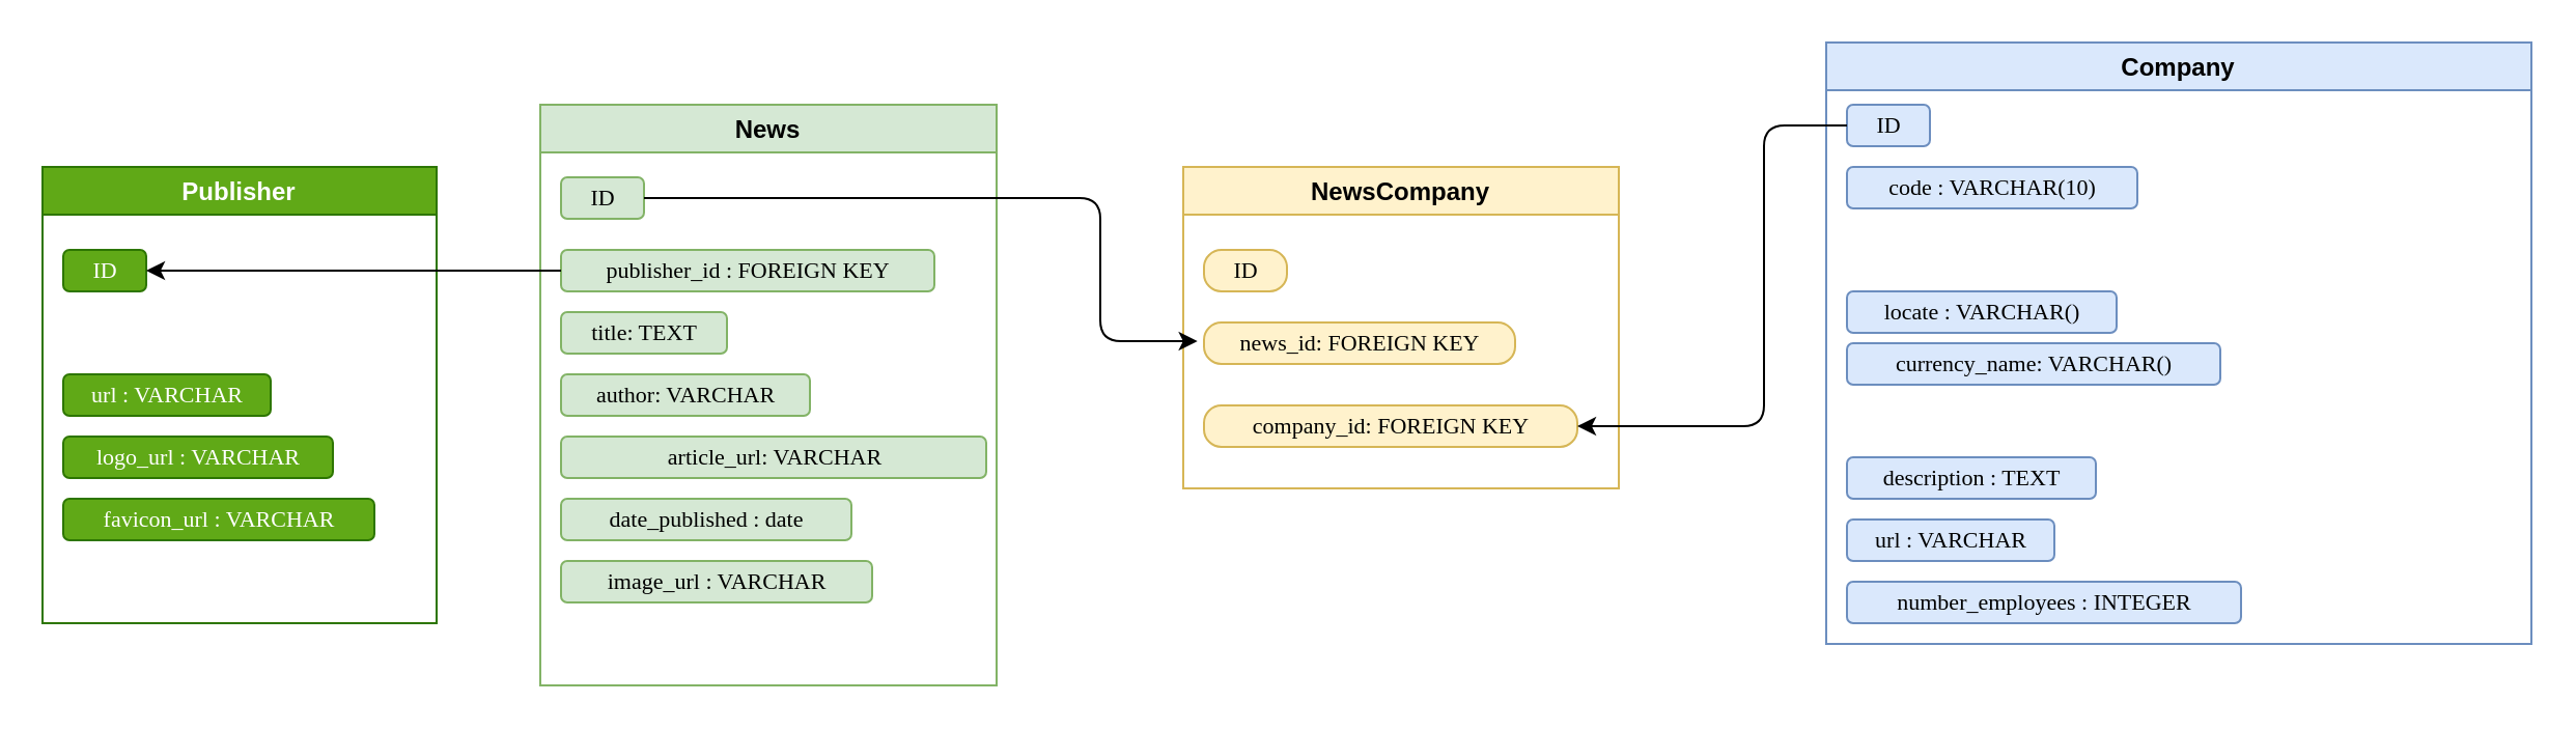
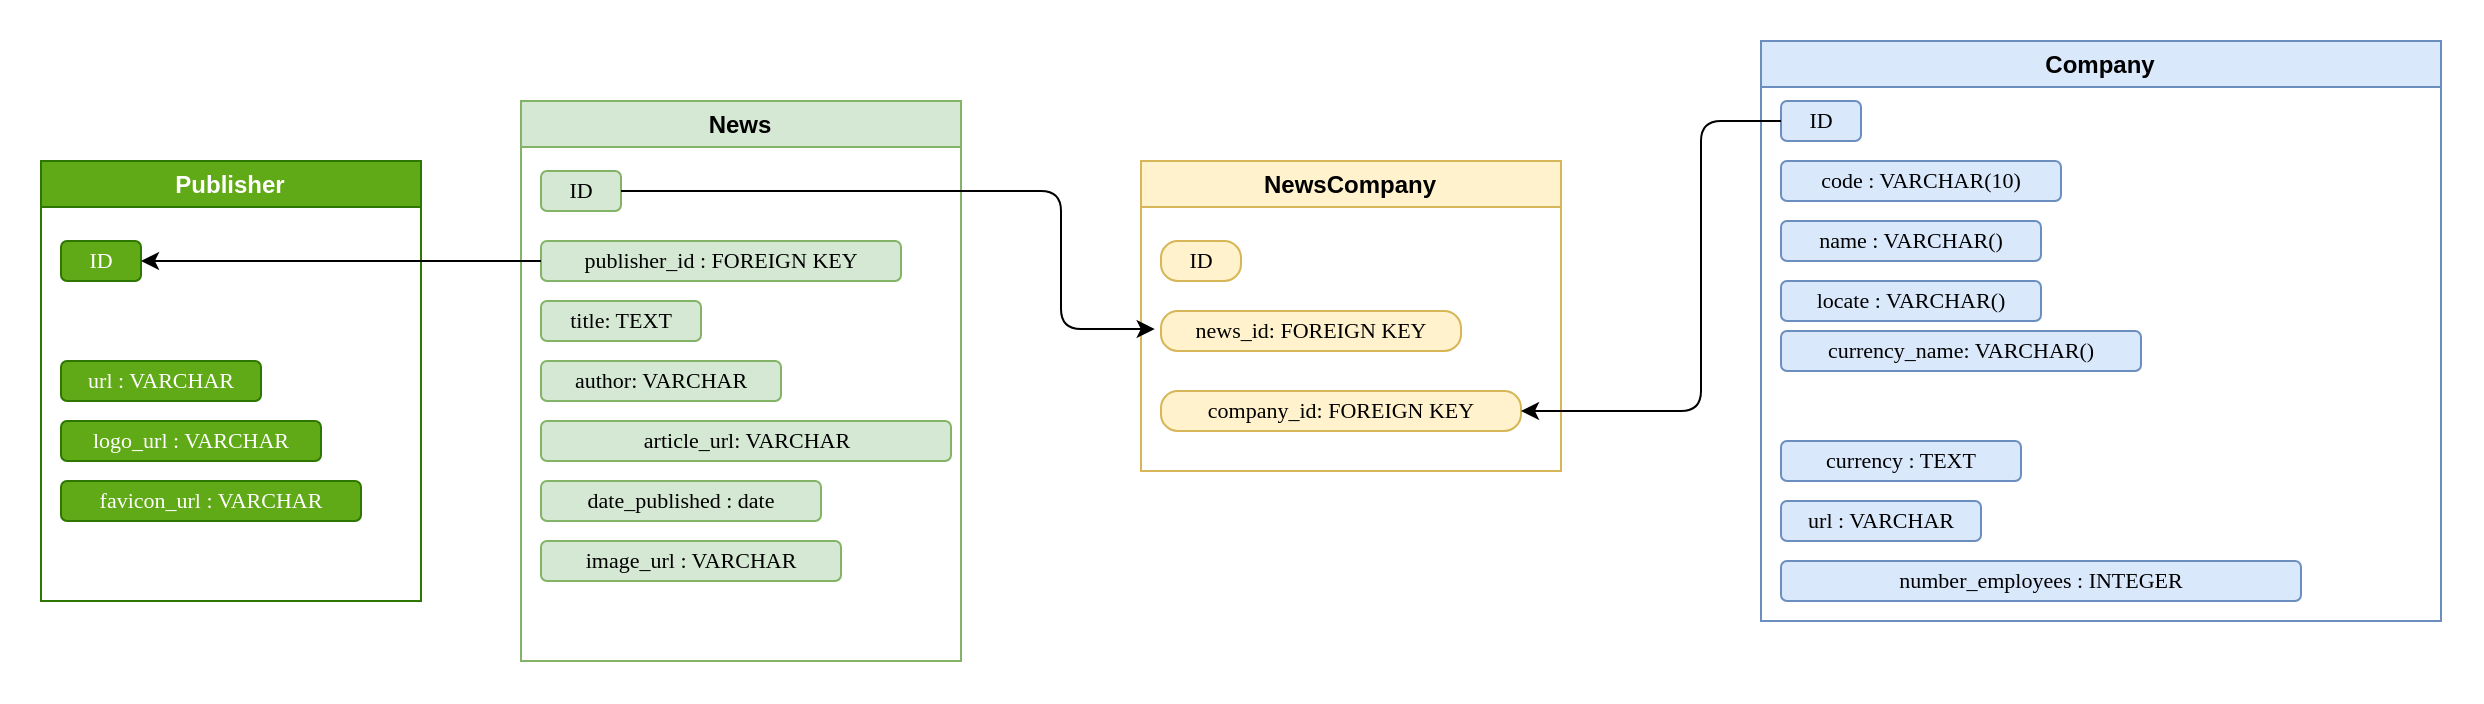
  <mxCell id="0" />
  <mxCell id="1" parent="0" />
  <mxCell id="2" value="News" style="swimlane;fillColor=#d5e8d4;strokeColor=#82b366;startSize=23;fontFamily=Helvetica;" vertex="1" parent="1"><mxGeometry x="260" y="50" width="220" height="280" as="geometry" /></mxCell>
  <mxCell id="3" value="ID" style="text;html=1;align=center;verticalAlign=middle;resizable=0;points=[];autosize=1;strokeColor=#82b366;fillColor=#d5e8d4;fontSize=11;fontFamily=Verdana;rounded=1;shadow=0;glass=0;labelBackgroundColor=none;labelBorderColor=none;sketch=0;strokeWidth=1;spacingTop=0;" vertex="1" parent="2"><mxGeometry x="10" y="35" width="40" height="20" as="geometry" /></mxCell>
  <mxCell id="4" value="publisher_id : FOREIGN KEY" style="text;html=1;align=center;verticalAlign=middle;resizable=0;points=[];autosize=1;strokeColor=#82b366;fillColor=#d5e8d4;fontSize=11;fontFamily=Verdana;rounded=1;shadow=0;glass=0;labelBackgroundColor=none;labelBorderColor=none;sketch=0;strokeWidth=1;spacingTop=0;" vertex="1" parent="2"><mxGeometry x="10" y="70" width="180" height="20" as="geometry" /></mxCell>
  <mxCell id="5" value="title: TEXT" style="text;html=1;align=center;verticalAlign=middle;resizable=0;points=[];autosize=1;strokeColor=#82b366;fillColor=#d5e8d4;fontSize=11;fontFamily=Verdana;rounded=1;shadow=0;glass=0;labelBackgroundColor=none;labelBorderColor=none;sketch=0;strokeWidth=1;spacingTop=0;" vertex="1" parent="2"><mxGeometry x="10" y="100" width="80" height="20" as="geometry" /></mxCell>
  <mxCell id="6" value="author: VARCHAR" style="text;html=1;align=center;verticalAlign=middle;resizable=0;points=[];autosize=1;strokeColor=#82b366;fillColor=#d5e8d4;fontSize=11;fontFamily=Verdana;rounded=1;shadow=0;glass=0;labelBackgroundColor=none;labelBorderColor=none;sketch=0;strokeWidth=1;spacingTop=0;" vertex="1" parent="2"><mxGeometry x="10" y="130" width="120" height="20" as="geometry" /></mxCell>
  <mxCell id="7" value="article_url: VARCHAR" style="text;html=1;align=center;verticalAlign=middle;resizable=0;points=[];autosize=1;strokeColor=#82b366;fillColor=#d5e8d4;fontSize=11;fontFamily=Verdana;rounded=1;shadow=0;glass=0;labelBackgroundColor=none;labelBorderColor=none;sketch=0;strokeWidth=1;spacingTop=0;" vertex="1" parent="2"><mxGeometry x="10" y="160" width="205" height="20" as="geometry" /></mxCell>
  <mxCell id="8" value="date_published : date" style="text;html=1;align=center;verticalAlign=middle;resizable=0;points=[];autosize=1;strokeColor=#82b366;fillColor=#d5e8d4;fontSize=11;fontFamily=Verdana;rounded=1;shadow=0;glass=0;labelBackgroundColor=none;labelBorderColor=none;sketch=0;strokeWidth=1;spacingTop=0;" vertex="1" parent="2"><mxGeometry x="10" y="190" width="140" height="20" as="geometry" /></mxCell>
  <mxCell id="9" value="image_url : VARCHAR" style="text;html=1;align=center;verticalAlign=middle;resizable=0;points=[];autosize=1;strokeColor=#82b366;fillColor=#d5e8d4;fontSize=11;fontFamily=Verdana;rounded=1;shadow=0;glass=0;labelBackgroundColor=none;labelBorderColor=none;sketch=0;strokeWidth=1;spacingTop=0;" vertex="1" parent="2"><mxGeometry x="10" y="220" width="150" height="20" as="geometry" /></mxCell>
  <mxCell id="10" value="Company" style="swimlane;fillColor=#dae8fc;strokeColor=#6c8ebf;" vertex="1" parent="1"><mxGeometry x="880" y="20" width="340" height="290" as="geometry" /></mxCell>
  <mxCell id="11" value="ID" style="text;html=1;align=center;verticalAlign=middle;resizable=0;points=[];autosize=1;strokeColor=#6c8ebf;fillColor=#dae8fc;fontSize=11;fontFamily=Verdana;rounded=1;shadow=0;glass=0;labelBackgroundColor=none;labelBorderColor=none;sketch=0;strokeWidth=1;spacingTop=0;" vertex="1" parent="10"><mxGeometry x="10" y="30" width="40" height="20" as="geometry" /></mxCell>
  <mxCell id="12" value="code : VARCHAR(10)" style="text;html=1;align=center;verticalAlign=middle;resizable=0;points=[];autosize=1;strokeColor=#6c8ebf;fillColor=#dae8fc;fontSize=11;fontFamily=Verdana;rounded=1;shadow=0;glass=0;labelBackgroundColor=none;labelBorderColor=none;sketch=0;strokeWidth=1;spacingTop=0;" vertex="1" parent="10"><mxGeometry x="10" y="60" width="140" height="20" as="geometry" /></mxCell>
+ <mxCell id="13" value="name : VARCHAR()" style="text;html=1;align=center;verticalAlign=middle;resizable=0;points=[];autosize=1;strokeColor=#6c8ebf;fillColor=#dae8fc;fontSize=11;fontFamily=Verdana;rounded=1;shadow=0;glass=0;labelBackgroundColor=none;labelBorderColor=none;sketch=0;strokeWidth=1;spacingTop=0;" vertex="1" parent="10"><mxGeometry x="10" y="90" width="130" height="20" as="geometry" /></mxCell>
  <mxCell id="14" value="locate : VARCHAR()" style="text;html=1;align=center;verticalAlign=middle;resizable=0;points=[];autosize=1;strokeColor=#6c8ebf;fillColor=#dae8fc;fontSize=11;fontFamily=Verdana;rounded=1;shadow=0;glass=0;labelBackgroundColor=none;labelBorderColor=none;sketch=0;strokeWidth=1;spacingTop=0;" vertex="1" parent="10"><mxGeometry x="10" y="120" width="130" height="20" as="geometry" /></mxCell>
  <mxCell id="15" value="currency_name: VARCHAR()" style="text;html=1;align=center;verticalAlign=middle;resizable=0;points=[];autosize=1;strokeColor=#6c8ebf;fillColor=#dae8fc;fontSize=11;fontFamily=Verdana;rounded=1;shadow=0;glass=0;labelBackgroundColor=none;labelBorderColor=none;sketch=0;strokeWidth=1;spacingTop=0;" vertex="1" parent="10"><mxGeometry x="10" y="145" width="180" height="20" as="geometry" /></mxCell>
- <mxCell id="16" value="description : TEXT" style="text;html=1;align=center;verticalAlign=middle;resizable=0;points=[];autosize=1;strokeColor=#6c8ebf;fillColor=#dae8fc;fontSize=11;fontFamily=Verdana;rounded=1;shadow=0;glass=0;labelBackgroundColor=none;labelBorderColor=none;sketch=0;strokeWidth=1;spacingTop=0;" vertex="1" parent="10"><mxGeometry x="10" y="200" width="120" height="20" as="geometry" /></mxCell>
+ <mxCell id="16" value="currency : TEXT" style="text;html=1;align=center;verticalAlign=middle;resizable=0;points=[];autosize=1;strokeColor=#6c8ebf;fillColor=#dae8fc;fontSize=11;fontFamily=Verdana;rounded=1;shadow=0;glass=0;labelBackgroundColor=none;labelBorderColor=none;sketch=0;strokeWidth=1;spacingTop=0;" vertex="1" parent="10"><mxGeometry x="10" y="200" width="120" height="20" as="geometry" /></mxCell>
  <mxCell id="17" value="url : VARCHAR" style="text;html=1;align=center;verticalAlign=middle;resizable=0;points=[];autosize=1;strokeColor=#6c8ebf;fillColor=#dae8fc;fontSize=11;fontFamily=Verdana;rounded=1;shadow=0;glass=0;labelBackgroundColor=none;labelBorderColor=none;sketch=0;strokeWidth=1;spacingTop=0;" vertex="1" parent="10"><mxGeometry x="10" y="230" width="100" height="20" as="geometry" /></mxCell>
- <mxCell id="18" value="number_employees : INTEGER" style="text;html=1;align=center;verticalAlign=middle;resizable=0;points=[];autosize=1;strokeColor=#6c8ebf;fillColor=#dae8fc;fontSize=11;fontFamily=Verdana;rounded=1;shadow=0;glass=0;labelBackgroundColor=none;labelBorderColor=none;sketch=0;strokeWidth=1;spacingTop=0;" vertex="1" parent="10"><mxGeometry x="10" y="260" width="190" height="20" as="geometry" /></mxCell>
+ <mxCell id="18" value="number_employees : INTEGER" style="text;html=1;align=center;verticalAlign=middle;resizable=0;points=[];autosize=1;strokeColor=#6c8ebf;fillColor=#dae8fc;fontSize=11;fontFamily=Verdana;rounded=1;shadow=0;glass=0;labelBackgroundColor=none;labelBorderColor=none;sketch=0;strokeWidth=1;spacingTop=0;" vertex="1" parent="10"><mxGeometry x="10" y="260" width="260" height="20" as="geometry" /></mxCell>
  <mxCell id="19" value="NewsCompany" style="swimlane;fillColor=#fff2cc;strokeColor=#d6b656;" vertex="1" parent="1"><mxGeometry x="570" y="80" width="210" height="155" as="geometry"><mxRectangle x="790" y="250" width="190" height="300" as="alternateBounds" /></mxGeometry></mxCell>
  <mxCell id="20" value="ID" style="text;html=1;align=center;verticalAlign=middle;resizable=0;points=[];autosize=1;strokeColor=#d6b656;fillColor=#fff2cc;fontSize=11;fontFamily=Verdana;rounded=1;shadow=0;glass=0;labelBackgroundColor=none;labelBorderColor=none;sketch=0;strokeWidth=1;spacingTop=0;arcSize=42;" vertex="1" parent="19"><mxGeometry x="10" y="40" width="40" height="20" as="geometry" /></mxCell>
  <mxCell id="21" value="news_id: FOREIGN KEY" style="text;html=1;align=center;verticalAlign=middle;resizable=0;points=[];autosize=1;strokeColor=#d6b656;fillColor=#fff2cc;fontSize=11;fontFamily=Verdana;rounded=1;shadow=0;glass=0;labelBackgroundColor=none;labelBorderColor=none;sketch=0;strokeWidth=1;spacingTop=0;arcSize=42;" vertex="1" parent="19"><mxGeometry x="10" y="75" width="150" height="20" as="geometry" /></mxCell>
  <mxCell id="22" value="company_id: FOREIGN KEY" style="text;html=1;align=center;verticalAlign=middle;resizable=0;points=[];autosize=1;strokeColor=#d6b656;fillColor=#fff2cc;fontSize=11;fontFamily=Verdana;rounded=1;shadow=0;glass=0;labelBackgroundColor=none;labelBorderColor=none;sketch=0;strokeWidth=1;spacingTop=0;arcSize=42;" vertex="1" parent="19"><mxGeometry x="10" y="115" width="180" height="20" as="geometry" /></mxCell>
  <mxCell id="23" value="Publisher" style="swimlane;fillColor=#60a917;strokeColor=#2D7600;startSize=23;fontFamily=Helvetica;fontColor=#ffffff;" vertex="1" parent="1"><mxGeometry x="20" y="80" width="190" height="220" as="geometry" /></mxCell>
  <mxCell id="24" value="ID" style="text;html=1;align=center;verticalAlign=middle;resizable=0;points=[];autosize=1;strokeColor=#2D7600;fillColor=#60a917;fontSize=11;fontFamily=Verdana;rounded=1;shadow=0;glass=0;labelBackgroundColor=none;labelBorderColor=none;sketch=0;strokeWidth=1;spacingTop=0;fontColor=#ffffff;" vertex="1" parent="23"><mxGeometry x="10" y="40" width="40" height="20" as="geometry" /></mxCell>
  <mxCell id="25" value="url : VARCHAR" style="text;html=1;align=center;verticalAlign=middle;resizable=0;points=[];autosize=1;strokeColor=#2D7600;fillColor=#60a917;fontSize=11;fontFamily=Verdana;rounded=1;shadow=0;glass=0;labelBackgroundColor=none;labelBorderColor=none;sketch=0;strokeWidth=1;spacingTop=0;fontColor=#ffffff;" vertex="1" parent="23"><mxGeometry x="10" y="100" width="100" height="20" as="geometry" /></mxCell>
  <mxCell id="26" value="logo_url : VARCHAR" style="text;html=1;align=center;verticalAlign=middle;resizable=0;points=[];autosize=1;strokeColor=#2D7600;fillColor=#60a917;fontSize=11;fontFamily=Verdana;rounded=1;shadow=0;glass=0;labelBackgroundColor=none;labelBorderColor=none;sketch=0;strokeWidth=1;spacingTop=0;fontColor=#ffffff;" vertex="1" parent="23"><mxGeometry x="10" y="130" width="130" height="20" as="geometry" /></mxCell>
  <mxCell id="27" value="favicon_url : VARCHAR" style="text;html=1;align=center;verticalAlign=middle;resizable=0;points=[];autosize=1;strokeColor=#2D7600;fillColor=#60a917;fontSize=11;fontFamily=Verdana;rounded=1;shadow=0;glass=0;labelBackgroundColor=none;labelBorderColor=none;sketch=0;strokeWidth=1;spacingTop=0;fontColor=#ffffff;" vertex="1" parent="23"><mxGeometry x="10" y="160" width="150" height="20" as="geometry" /></mxCell>
  <mxCell id="28" style="edgeStyle=none;html=1;fontFamily=Helvetica;fontSize=11;" edge="1" parent="1" source="4" target="24"><mxGeometry relative="1" as="geometry" /></mxCell>
  <mxCell id="29" style="edgeStyle=none;html=1;fontFamily=Helvetica;fontSize=11;" edge="1" parent="1" source="11" target="22"><mxGeometry relative="1" as="geometry"><Array as="points"><mxPoint x="850" y="60" /><mxPoint x="850" y="205" /></Array></mxGeometry></mxCell>
  <mxCell id="30" style="edgeStyle=none;html=1;entryX=-0.021;entryY=0.452;entryDx=0;entryDy=0;entryPerimeter=0;fontFamily=Helvetica;fontSize=11;" edge="1" parent="1" source="3" target="21"><mxGeometry relative="1" as="geometry"><Array as="points"><mxPoint x="530" y="95" /><mxPoint x="530" y="120" /><mxPoint x="530" y="164" /></Array></mxGeometry></mxCell>
